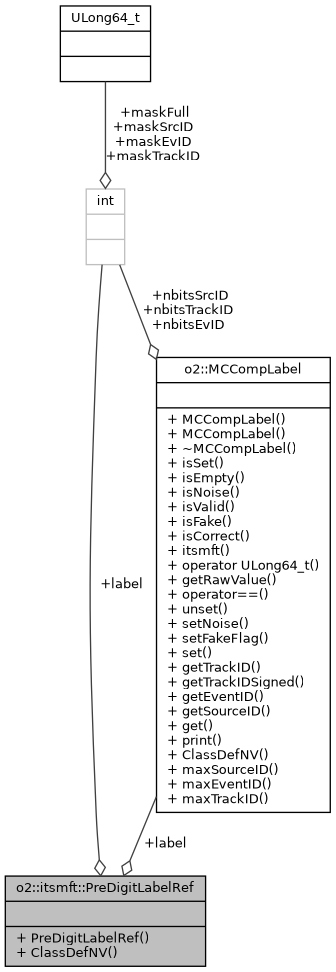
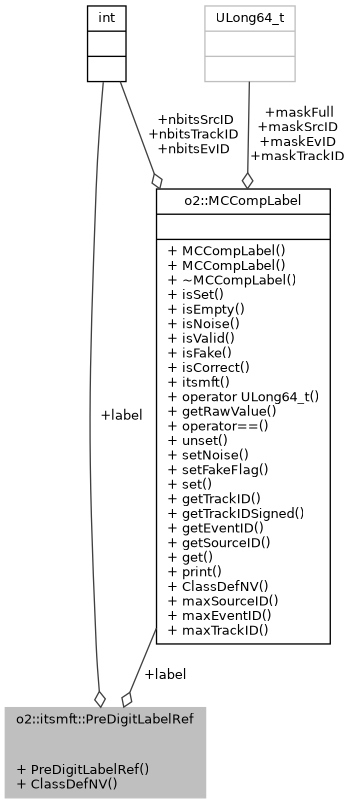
  digraph {
    node [color=black fontname=Helvetica fontsize=10 shape=record]
    edge [arrowhead=odiamond color=grey25 fontname=Helvetica fontsize=10 labelfontname=Helvetica labelfontsize=10 style=solid]
-   n1 [fillcolor=grey75 fontcolor=black height=0.2 label="{o2::itsmft::PreDigitLabelRef\n||+ PreDigitLabelRef()\l+ ClassDefNV()\l}" style=filled width=0.4]
-   n2 [color=grey75 height=0.2 label="{int\n||}" width=0.4]
+   n1 [color=grey75 fillcolor=grey75 fontcolor=black height=0.2 label="{o2::itsmft::PreDigitLabelRef\n||+ PreDigitLabelRef()\l+ ClassDefNV()\l}" style=filled width=0.4]
+   n2 [height=0.2 label="{int\n||}" width=0.4]
    n3 [height=0.2 label="{o2::MCCompLabel\n||+ MCCompLabel()\l+ MCCompLabel()\l+ ~MCCompLabel()\l+ isSet()\l+ isEmpty()\l+ isNoise()\l+ isValid()\l+ isFake()\l+ isCorrect()\l+ itsmft()\l+ operator ULong64_t()\l+ getRawValue()\l+ operator==()\l+ unset()\l+ setNoise()\l+ setFakeFlag()\l+ set()\l+ getTrackID()\l+ getTrackIDSigned()\l+ getEventID()\l+ getSourceID()\l+ get()\l+ print()\l+ ClassDefNV()\l+ maxSourceID()\l+ maxEventID()\l+ maxTrackID()\l}" width=0.4]
-   n4 [height=0.2 label="{ULong64_t\n||}" width=0.4]
+   n4 [color=grey75 height=0.2 label="{ULong64_t\n||}" width=0.4]
    n2 -> n1 [label=" +label"]
    n2 -> n3 [label=" +nbitsSrcID\n+nbitsTrackID\n+nbitsEvID"]
    n3 -> n1 [label=" +label"]
-   n4 -> n2 [label=" +maskFull\n+maskSrcID\n+maskEvID\n+maskTrackID"]
+   n4 -> n3 [label=" +maskFull\n+maskSrcID\n+maskEvID\n+maskTrackID"]
  }
